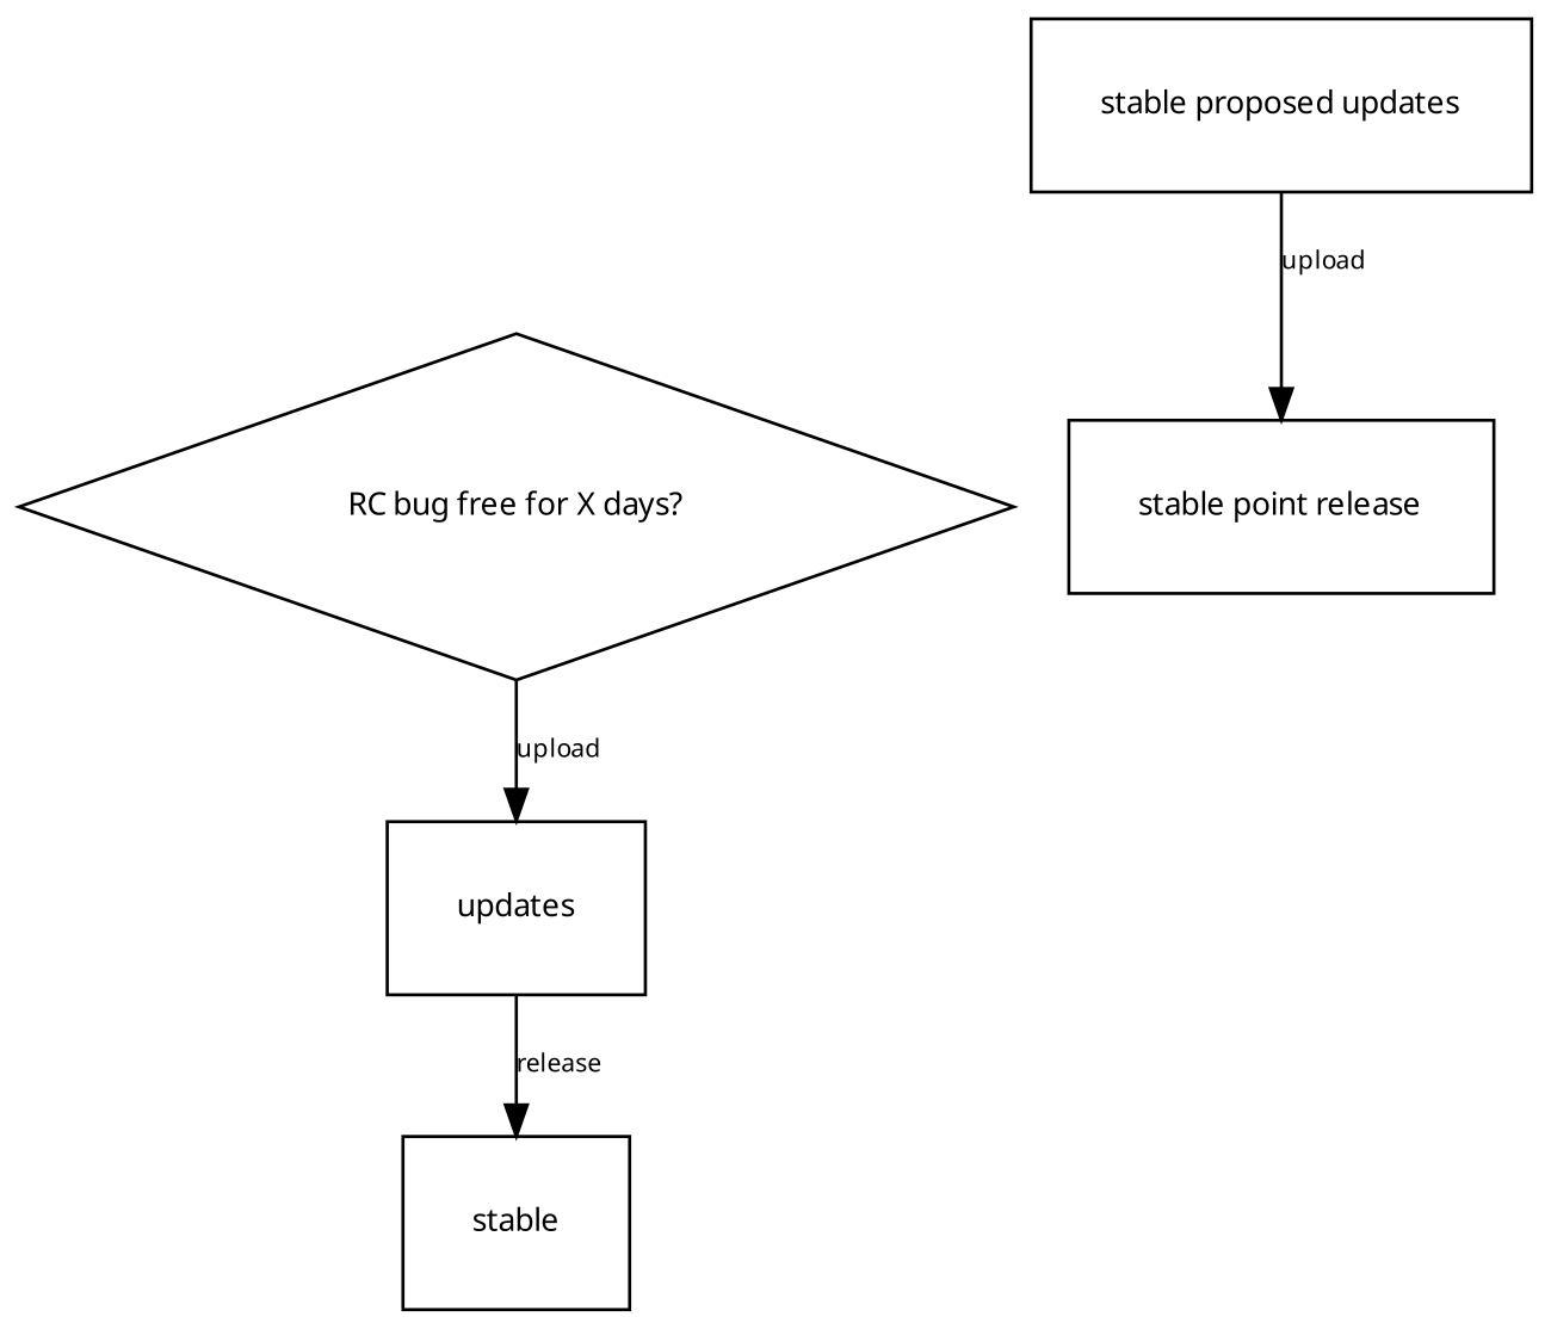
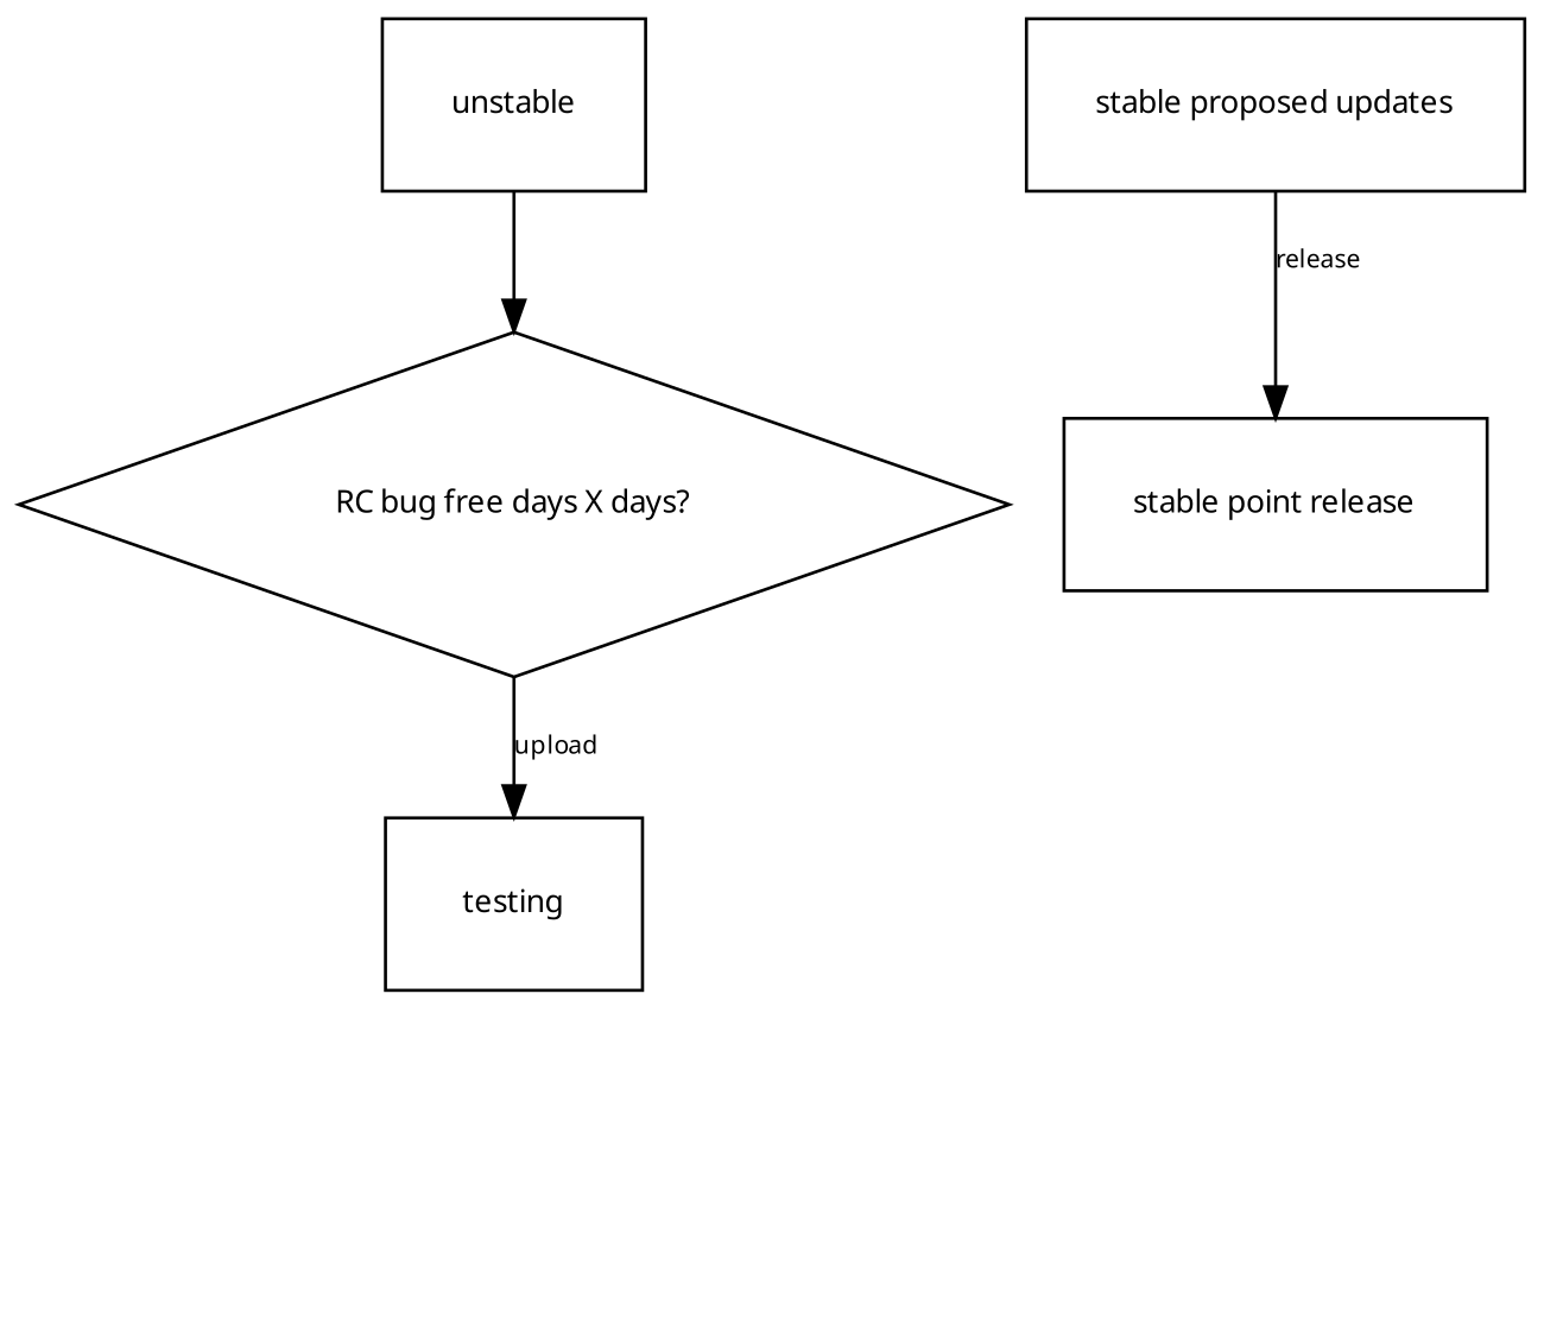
  digraph {
    mindist=1
    node [fontname="GothicBBB-Medium-EUC-H" fontsize=10 margin=0.3 shape=box]
    edge [fontname="GothicBBB-Medium-EUC-H" fontsize=8 margin=0.8]
-   "RC bug free for X days?" [shape=diamond width=0.5]
-   testing [width=0.5 label=updates]
-   stable [width=0.5]
+   "RC bug free for X days?" [shape=diamond width=0.5 label="RC bug free days X days?"]
+   testing [width=0.5]
+   unstable [width=0.5]
    "stable point release" [width=0.5]
    "stable proposed updates" [width=0.5]
    "RC bug free for X days?" -> testing [label=upload]
-   testing -> stable [label=release]
-   "stable proposed updates" -> "stable point release" [label=upload]
+   unstable -> "RC bug free for X days?"
+   "stable proposed updates" -> "stable point release" [label=release]
  }
